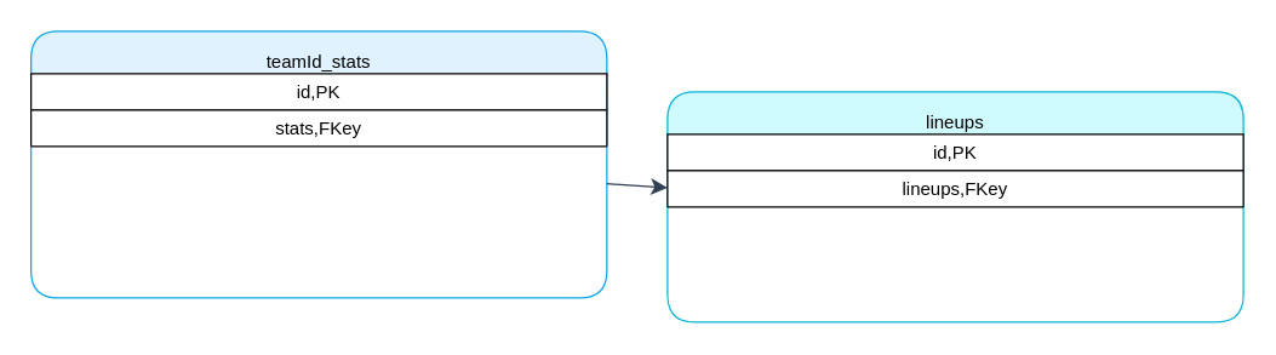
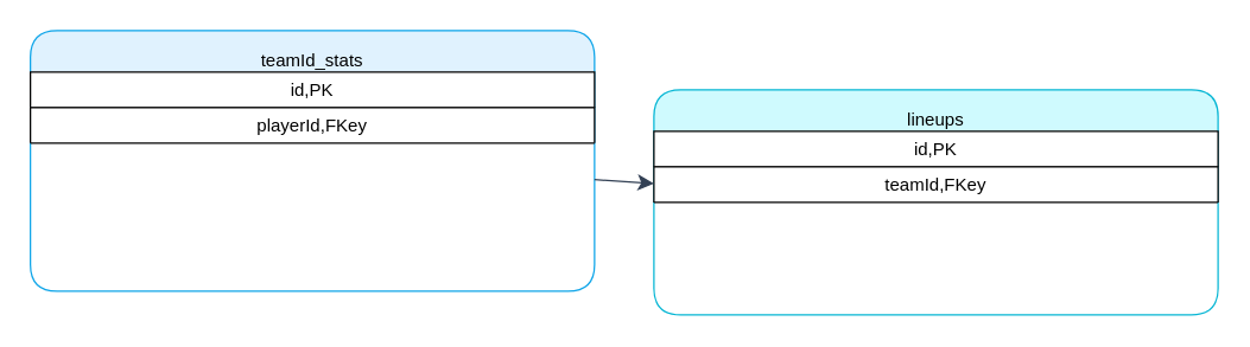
  <mxCell id="0" />
  <mxCell id="1" parent="0" />
  <mxCell id="2" value="teamId_stats" style="shape=table;container=1;childLayout=tableLayout;strokeColor=#0ea5e9;fillColor=#e0f2fe;rounded=1;" vertex="1" parent="1"><mxGeometry x="20" y="20" width="380" height="176" as="geometry" /></mxCell>
  <mxCell id="3" value="id,PK" style="shape=tableRow;" vertex="1" parent="2"><mxGeometry x="0" y="28" width="380" height="24" as="geometry" /></mxCell>
- <mxCell id="4" value="stats,FKey" style="shape=tableRow;" vertex="1" parent="2"><mxGeometry x="0" y="52" width="380" height="24" as="geometry" /></mxCell>
+ <mxCell id="4" value="playerId,FKey" style="shape=tableRow;" vertex="1" parent="2"><mxGeometry x="0" y="52" width="380" height="24" as="geometry" /></mxCell>
  <mxCell id="5" value="lineups" style="shape=table;container=1;childLayout=tableLayout;strokeColor=#06b6d4;fillColor=#cffafe;rounded=1;" vertex="1" parent="1"><mxGeometry x="440" y="60" width="380" height="152" as="geometry" /></mxCell>
  <mxCell id="6" value="id,PK" style="shape=tableRow;" vertex="1" parent="5"><mxGeometry x="0" y="28" width="380" height="24" as="geometry" /></mxCell>
- <mxCell id="7" value="lineups,FKey" style="shape=tableRow;" vertex="1" parent="5"><mxGeometry x="0" y="52" width="380" height="24" as="geometry" /></mxCell>
+ <mxCell id="7" value="teamId,FKey" style="shape=tableRow;" vertex="1" parent="5"><mxGeometry x="0" y="52" width="380" height="24" as="geometry" /></mxCell>
  <mxCell id="8" edge="1" parent="1" source="2" target="5" style="endArrow=classic;strokeColor=#334155;endSize=8;"><mxGeometry relative="1" as="geometry" /></mxCell>
